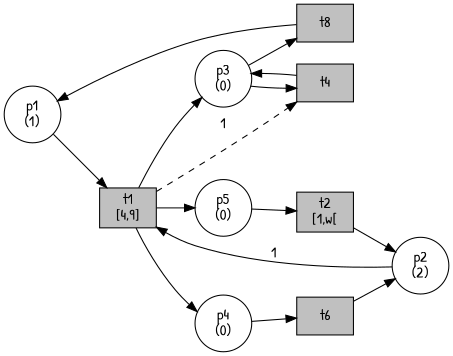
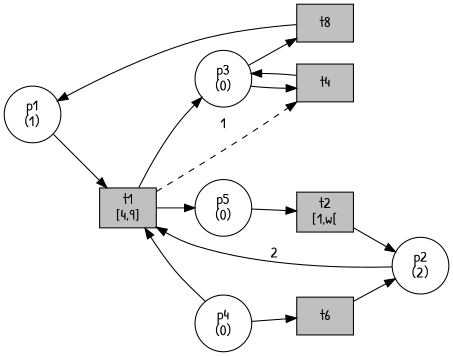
  digraph {
    fontname="Patrick Hand"
    rankdir=LR
    node [fontname="Patrick Hand" shape=circle]
    edge [fontname="Patrick Hand"]
    n1 [label="p1\n(1)"]
    n2 [fillcolor=gray label="t1\n[4,9]" shape=box style=filled]
    n3 [label="p3\n(0)"]
    n4 [fillcolor=gray label=t4 shape=box style=filled]
    n5 [label="p4\n(0)"]
    n6 [label="p5\n(0)"]
    n7 [label="p2\n(2)"]
    n8 [fillcolor=gray label=t8 shape=box style=filled]
    n9 [fillcolor=gray label=t6 shape=box style=filled]
    n10 [fillcolor=gray label="t2\n[1,w[" shape=box style=filled]
    n1 -> n2
    n2 -> n3
    n2 -> n4 [label=1 style=dashed]
-   n2 -> n5
+   n5 -> n2
    n2 -> n6
    n3 -> n4
    n3 -> n8
    n4 -> n3
    n5 -> n9
    n6 -> n10
-   n7 -> n2 [label=1]
+   n7 -> n2 [label=2]
    n8 -> n1
    n9 -> n7
    n10 -> n7
  }
